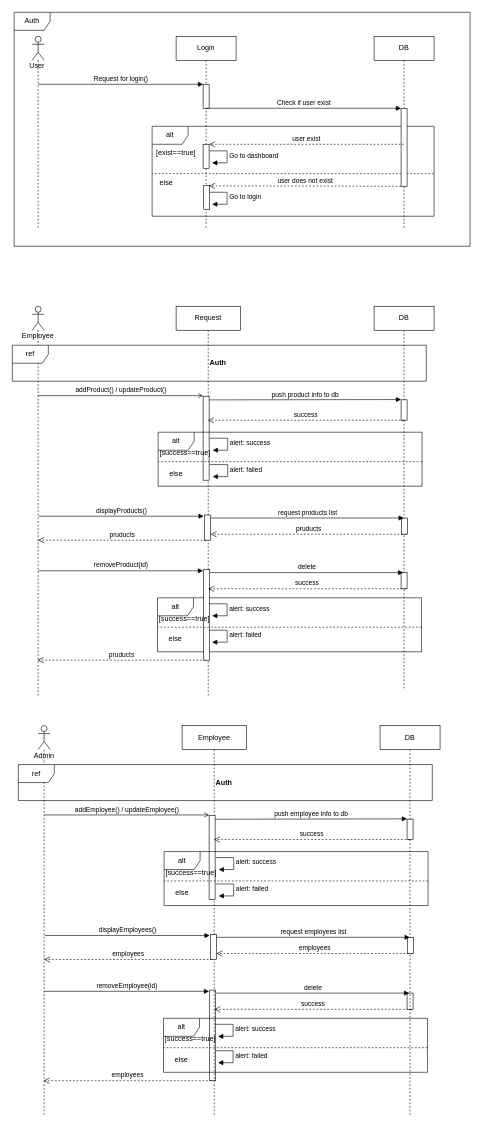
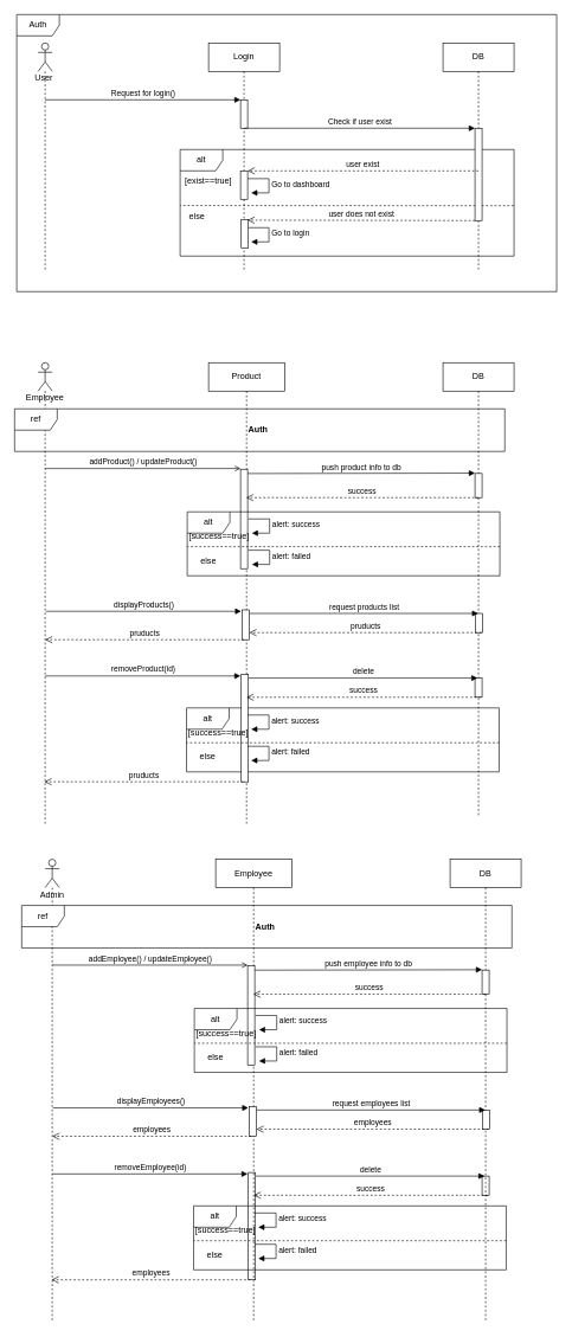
  <mxCell id="0" />
  <mxCell id="1" parent="0" />
  <mxCell id="2" value="alt" style="shape=umlFrame;whiteSpace=wrap;html=1;fillColor=#FFFFFF;" parent="1" vertex="1"><mxGeometry x="262" y="996" width="440" height="90" as="geometry" /></mxCell>
  <mxCell id="3" value="alt" style="shape=umlFrame;whiteSpace=wrap;html=1;" parent="1" vertex="1"><mxGeometry x="253" y="210" width="470" height="150" as="geometry" /></mxCell>
  <mxCell id="4" value="User&amp;nbsp;" style="shape=umlLifeline;participant=umlActor;perimeter=lifelinePerimeter;whiteSpace=wrap;html=1;container=1;collapsible=0;recursiveResize=0;verticalAlign=top;spacingTop=36;outlineConnect=0;" parent="1" vertex="1"><mxGeometry x="53" y="60" width="20" height="320" as="geometry" /></mxCell>
  <mxCell id="5" value="Request for login()" style="html=1;verticalAlign=bottom;endArrow=block;entryX=0;entryY=0;rounded=0;" parent="1" target="7" edge="1"><mxGeometry relative="1" as="geometry"><mxPoint x="63" y="140" as="sourcePoint" /></mxGeometry></mxCell>
  <mxCell id="6" value="Login" style="shape=umlLifeline;perimeter=lifelinePerimeter;whiteSpace=wrap;html=1;container=1;collapsible=0;recursiveResize=0;outlineConnect=0;" parent="1" vertex="1"><mxGeometry x="293" y="60" width="100" height="320" as="geometry" /></mxCell>
  <mxCell id="7" value="" style="html=1;points=[];perimeter=orthogonalPerimeter;" parent="6" vertex="1"><mxGeometry x="45" y="80" width="10" height="40" as="geometry" /></mxCell>
  <mxCell id="8" value="Go to dashboard" style="edgeStyle=orthogonalEdgeStyle;html=1;align=left;spacingLeft=2;endArrow=block;rounded=0;entryX=1;entryY=0;" parent="6" edge="1"><mxGeometry relative="1" as="geometry"><mxPoint x="55" y="191" as="sourcePoint" /><Array as="points"><mxPoint x="85" y="191" /><mxPoint x="85" y="211" /></Array><mxPoint x="60" y="211" as="targetPoint" /></mxGeometry></mxCell>
  <mxCell id="9" value="" style="html=1;verticalAlign=bottom;endArrow=none;dashed=1;endSize=8;rounded=0;endFill=0;entryX=0.303;entryY=0.644;entryDx=0;entryDy=0;entryPerimeter=0;" parent="6" edge="1"><mxGeometry relative="1" as="geometry"><mxPoint x="429.5" y="229" as="sourcePoint" /><mxPoint x="-39.72" y="228.8" as="targetPoint" /><Array as="points"><mxPoint x="290" y="229" /></Array></mxGeometry></mxCell>
  <mxCell id="10" value="Go to login" style="edgeStyle=orthogonalEdgeStyle;html=1;align=left;spacingLeft=2;endArrow=block;rounded=0;entryX=1;entryY=0;" parent="6" edge="1"><mxGeometry relative="1" as="geometry"><mxPoint x="55" y="260" as="sourcePoint" /><Array as="points"><mxPoint x="85" y="260" /></Array><mxPoint x="60" y="280" as="targetPoint" /></mxGeometry></mxCell>
  <mxCell id="11" value="DB" style="shape=umlLifeline;perimeter=lifelinePerimeter;whiteSpace=wrap;html=1;container=1;collapsible=0;recursiveResize=0;outlineConnect=0;" parent="1" vertex="1"><mxGeometry x="623" y="60" width="100" height="320" as="geometry" /></mxCell>
  <mxCell id="12" value="" style="html=1;points=[];perimeter=orthogonalPerimeter;" parent="11" vertex="1"><mxGeometry x="45" y="120" width="10" height="130" as="geometry" /></mxCell>
  <mxCell id="13" value="Check if user exist" style="html=1;verticalAlign=bottom;endArrow=block;entryX=0;entryY=0;rounded=0;" parent="1" target="12" edge="1"><mxGeometry relative="1" as="geometry"><mxPoint x="343" y="180" as="sourcePoint" /></mxGeometry></mxCell>
  <mxCell id="14" value="user exist" style="html=1;verticalAlign=bottom;endArrow=open;dashed=1;endSize=8;rounded=0;" parent="1" target="15" edge="1"><mxGeometry relative="1" as="geometry"><mxPoint x="673" y="240" as="sourcePoint" /><mxPoint x="363" y="240" as="targetPoint" /></mxGeometry></mxCell>
  <mxCell id="15" value="" style="html=1;points=[];perimeter=orthogonalPerimeter;" parent="1" vertex="1"><mxGeometry x="338" y="240" width="10" height="40" as="geometry" /></mxCell>
  <mxCell id="16" value="[exist==true]" style="text;html=1;strokeColor=none;fillColor=none;align=center;verticalAlign=middle;whiteSpace=wrap;rounded=0;" parent="1" vertex="1"><mxGeometry x="263" y="240" width="60" height="30" as="geometry" /></mxCell>
  <mxCell id="17" value="user does not exist" style="html=1;verticalAlign=bottom;endArrow=open;dashed=1;endSize=8;rounded=0;entryX=0.883;entryY=0.01;entryDx=0;entryDy=0;entryPerimeter=0;" parent="1" target="18" edge="1"><mxGeometry relative="1" as="geometry"><mxPoint x="668" y="310" as="sourcePoint" /><mxPoint x="343" y="310" as="targetPoint" /></mxGeometry></mxCell>
  <mxCell id="18" value="" style="html=1;points=[];perimeter=orthogonalPerimeter;" parent="1" vertex="1"><mxGeometry x="339" y="309" width="10" height="40" as="geometry" /></mxCell>
  <mxCell id="19" value="else" style="text;html=1;strokeColor=none;fillColor=none;align=center;verticalAlign=middle;whiteSpace=wrap;rounded=0;" parent="1" vertex="1"><mxGeometry x="261" y="290" width="32" height="30" as="geometry" /></mxCell>
  <mxCell id="20" value="Auth" style="shape=umlFrame;whiteSpace=wrap;html=1;" parent="1" vertex="1"><mxGeometry x="23" y="20" width="760" height="390" as="geometry" /></mxCell>
  <mxCell id="21" value="Employee" style="shape=umlLifeline;participant=umlActor;perimeter=lifelinePerimeter;whiteSpace=wrap;html=1;container=1;collapsible=0;recursiveResize=0;verticalAlign=top;spacingTop=36;outlineConnect=0;" parent="1" vertex="1"><mxGeometry x="53" y="510" width="20" height="650" as="geometry" /></mxCell>
  <mxCell id="22" value="addProduct() / updateProduct()" style="html=1;verticalAlign=bottom;endArrow=open;entryX=0;entryY=0;rounded=0;endFill=0;" parent="1" edge="1"><mxGeometry relative="1" as="geometry"><mxPoint x="63" y="659" as="sourcePoint" /><mxPoint x="338" y="659" as="targetPoint" /></mxGeometry></mxCell>
- <mxCell id="23" value="Request" style="shape=umlLifeline;perimeter=lifelinePerimeter;whiteSpace=wrap;html=1;container=1;collapsible=0;recursiveResize=0;outlineConnect=0;" parent="1" vertex="1"><mxGeometry x="293" y="510" width="107" height="650" as="geometry" /></mxCell>
+ <mxCell id="23" value="Product" style="shape=umlLifeline;perimeter=lifelinePerimeter;whiteSpace=wrap;html=1;container=1;collapsible=0;recursiveResize=0;outlineConnect=0;" parent="1" vertex="1"><mxGeometry x="293" y="510" width="107" height="650" as="geometry" /></mxCell>
  <mxCell id="24" value="" style="html=1;points=[];perimeter=orthogonalPerimeter;" parent="23" vertex="1"><mxGeometry x="45" y="150" width="10" height="140" as="geometry" /></mxCell>
  <mxCell id="25" value="" style="html=1;points=[];perimeter=orthogonalPerimeter;" parent="23" vertex="1"><mxGeometry x="47" y="348" width="10" height="42" as="geometry" /></mxCell>
  <mxCell id="26" value="" style="html=1;points=[];perimeter=orthogonalPerimeter;" parent="23" vertex="1"><mxGeometry x="46" y="439" width="10" height="151" as="geometry" /></mxCell>
  <mxCell id="27" value="" style="html=1;points=[];perimeter=orthogonalPerimeter;" vertex="1" parent="23"><mxGeometry x="56" y="1140" width="10" height="151" as="geometry" /></mxCell>
  <mxCell id="28" value="DB" style="shape=umlLifeline;perimeter=lifelinePerimeter;whiteSpace=wrap;html=1;container=1;collapsible=0;recursiveResize=0;outlineConnect=0;" parent="1" vertex="1"><mxGeometry x="623" y="510" width="100" height="640" as="geometry" /></mxCell>
  <mxCell id="29" value="" style="html=1;points=[];perimeter=orthogonalPerimeter;fillColor=#FFFFFF;" parent="28" vertex="1"><mxGeometry x="45" y="156" width="10" height="34" as="geometry" /></mxCell>
  <mxCell id="30" value="push product info to db" style="html=1;verticalAlign=bottom;endArrow=block;rounded=0;exitX=0.99;exitY=0.253;exitDx=0;exitDy=0;exitPerimeter=0;" parent="28" edge="1"><mxGeometry relative="1" as="geometry"><mxPoint x="-275.1" y="156.12" as="sourcePoint" /><mxPoint x="45" y="155.49" as="targetPoint" /></mxGeometry></mxCell>
  <mxCell id="31" value="" style="html=1;points=[];perimeter=orthogonalPerimeter;fillColor=#FFFFFF;" parent="28" vertex="1"><mxGeometry x="46" y="353" width="10" height="27" as="geometry" /></mxCell>
  <mxCell id="32" value="" style="html=1;points=[];perimeter=orthogonalPerimeter;fillColor=#FFFFFF;" parent="28" vertex="1"><mxGeometry x="45" y="444" width="10" height="27" as="geometry" /></mxCell>
  <mxCell id="33" value="" style="html=1;points=[];perimeter=orthogonalPerimeter;fillColor=#FFFFFF;" vertex="1" parent="28"><mxGeometry x="55" y="1145" width="10" height="27" as="geometry" /></mxCell>
  <mxCell id="34" value="success" style="html=1;verticalAlign=bottom;endArrow=open;dashed=1;endSize=8;exitX=0;exitY=0.95;rounded=0;" parent="1" target="23" edge="1"><mxGeometry relative="1" as="geometry"><mxPoint x="363" y="700" as="targetPoint" /><mxPoint x="673" y="700" as="sourcePoint" /></mxGeometry></mxCell>
  <mxCell id="35" value="alt" style="shape=umlFrame;whiteSpace=wrap;html=1;fillColor=#FFFFFF;" parent="1" vertex="1"><mxGeometry x="263" y="720" width="440" height="90" as="geometry" /></mxCell>
  <mxCell id="36" value="" style="html=1;verticalAlign=bottom;endArrow=none;dashed=1;endSize=8;rounded=0;endFill=0;" parent="1" edge="1"><mxGeometry relative="1" as="geometry"><mxPoint x="263" y="769" as="targetPoint" /><mxPoint x="703" y="769" as="sourcePoint" /></mxGeometry></mxCell>
  <mxCell id="37" value="[success==true]" style="text;html=1;strokeColor=none;fillColor=none;align=center;verticalAlign=middle;whiteSpace=wrap;rounded=0;" parent="1" vertex="1"><mxGeometry x="278" y="740" width="60" height="30" as="geometry" /></mxCell>
  <mxCell id="38" value="displayProducts()" style="html=1;verticalAlign=bottom;endArrow=block;entryX=0;entryY=0;rounded=0;" parent="1" edge="1"><mxGeometry relative="1" as="geometry"><mxPoint x="64" y="860" as="sourcePoint" /><mxPoint x="339" y="860" as="targetPoint" /></mxGeometry></mxCell>
  <mxCell id="39" value="request products list" style="html=1;verticalAlign=bottom;endArrow=block;rounded=0;" parent="1" target="28" edge="1"><mxGeometry relative="1" as="geometry"><mxPoint x="350.5" y="863" as="sourcePoint" /><mxPoint x="625.5" y="863" as="targetPoint" /></mxGeometry></mxCell>
  <mxCell id="40" value="pruducts" style="html=1;verticalAlign=bottom;endArrow=open;dashed=1;endSize=8;exitX=0;exitY=0.95;rounded=0;" parent="1" edge="1"><mxGeometry relative="1" as="geometry"><mxPoint x="350.429" y="890" as="targetPoint" /><mxPoint x="677" y="890" as="sourcePoint" /></mxGeometry></mxCell>
  <mxCell id="41" value="pruducts" style="html=1;verticalAlign=bottom;endArrow=open;dashed=1;endSize=8;rounded=0;" parent="1" edge="1"><mxGeometry relative="1" as="geometry"><mxPoint x="62.999" y="900" as="targetPoint" /><mxPoint x="343" y="900" as="sourcePoint" /></mxGeometry></mxCell>
  <mxCell id="42" value="removeProduct(id)" style="html=1;verticalAlign=bottom;endArrow=block;entryX=0;entryY=0;rounded=0;" parent="1" edge="1"><mxGeometry relative="1" as="geometry"><mxPoint x="63" y="951" as="sourcePoint" /><mxPoint x="338" y="951" as="targetPoint" /></mxGeometry></mxCell>
  <mxCell id="43" value="delete" style="html=1;verticalAlign=bottom;endArrow=block;rounded=0;" parent="1" edge="1"><mxGeometry relative="1" as="geometry"><mxPoint x="349.5" y="954" as="sourcePoint" /><mxPoint x="671.5" y="954" as="targetPoint" /></mxGeometry></mxCell>
  <mxCell id="44" value="success" style="html=1;verticalAlign=bottom;endArrow=open;dashed=1;endSize=8;exitX=0;exitY=0.95;rounded=0;" parent="1" edge="1"><mxGeometry relative="1" as="geometry"><mxPoint x="346.429" y="981" as="targetPoint" /><mxPoint x="676" y="981" as="sourcePoint" /></mxGeometry></mxCell>
  <mxCell id="45" value="pruducts" style="html=1;verticalAlign=bottom;endArrow=open;dashed=1;endSize=8;rounded=0;" parent="1" edge="1"><mxGeometry relative="1" as="geometry"><mxPoint x="61.999" y="1100" as="targetPoint" /><mxPoint x="342" y="1100" as="sourcePoint" /></mxGeometry></mxCell>
  <mxCell id="46" value="else" style="text;html=1;strokeColor=none;fillColor=none;align=center;verticalAlign=middle;whiteSpace=wrap;rounded=0;" parent="1" vertex="1"><mxGeometry x="273" y="774" width="40" height="30" as="geometry" /></mxCell>
  <mxCell id="47" value="alert: success" style="edgeStyle=orthogonalEdgeStyle;html=1;align=left;spacingLeft=2;endArrow=block;rounded=0;entryX=1;entryY=0;" parent="1" edge="1"><mxGeometry relative="1" as="geometry"><mxPoint x="349" y="730" as="sourcePoint" /><Array as="points"><mxPoint x="379" y="730" /></Array><mxPoint x="354" y="750" as="targetPoint" /></mxGeometry></mxCell>
  <mxCell id="48" value="alert: failed" style="edgeStyle=orthogonalEdgeStyle;html=1;align=left;spacingLeft=2;endArrow=block;rounded=0;entryX=1;entryY=0;" parent="1" edge="1"><mxGeometry relative="1" as="geometry"><mxPoint x="349" y="774" as="sourcePoint" /><Array as="points"><mxPoint x="379" y="774" /></Array><mxPoint x="354" y="794" as="targetPoint" /></mxGeometry></mxCell>
  <mxCell id="49" value="" style="html=1;verticalAlign=bottom;endArrow=none;dashed=1;endSize=8;rounded=0;endFill=0;" parent="1" edge="1"><mxGeometry relative="1" as="geometry"><mxPoint x="262" y="1045" as="targetPoint" /><mxPoint x="702" y="1045" as="sourcePoint" /></mxGeometry></mxCell>
  <mxCell id="50" value="[success==true]" style="text;html=1;strokeColor=none;fillColor=none;align=center;verticalAlign=middle;whiteSpace=wrap;rounded=0;" parent="1" vertex="1"><mxGeometry x="277" y="1016" width="60" height="30" as="geometry" /></mxCell>
  <mxCell id="51" value="else" style="text;html=1;strokeColor=none;fillColor=none;align=center;verticalAlign=middle;whiteSpace=wrap;rounded=0;" parent="1" vertex="1"><mxGeometry x="272" y="1050" width="40" height="30" as="geometry" /></mxCell>
  <mxCell id="52" value="alert: success" style="edgeStyle=orthogonalEdgeStyle;html=1;align=left;spacingLeft=2;endArrow=block;rounded=0;entryX=1;entryY=0;" parent="1" edge="1"><mxGeometry relative="1" as="geometry"><mxPoint x="348" y="1006" as="sourcePoint" /><Array as="points"><mxPoint x="378" y="1006" /></Array><mxPoint x="353" y="1026" as="targetPoint" /></mxGeometry></mxCell>
  <mxCell id="53" value="alert: failed" style="edgeStyle=orthogonalEdgeStyle;html=1;align=left;spacingLeft=2;endArrow=block;rounded=0;entryX=1;entryY=0;" parent="1" edge="1"><mxGeometry relative="1" as="geometry"><mxPoint x="348" y="1050" as="sourcePoint" /><Array as="points"><mxPoint x="378" y="1050" /></Array><mxPoint x="353" y="1070" as="targetPoint" /></mxGeometry></mxCell>
  <mxCell id="54" value="ref" style="shape=umlFrame;whiteSpace=wrap;html=1;fillColor=#FFFFFF;" parent="1" vertex="1"><mxGeometry x="20" y="575" width="690" height="60" as="geometry" /></mxCell>
  <mxCell id="55" value="&lt;b&gt;Auth&lt;/b&gt;" style="text;html=1;strokeColor=none;fillColor=none;align=center;verticalAlign=middle;whiteSpace=wrap;rounded=0;" parent="1" vertex="1"><mxGeometry x="333" y="590" width="60" height="30" as="geometry" /></mxCell>
  <mxCell id="56" value="Admin" style="shape=umlLifeline;participant=umlActor;perimeter=lifelinePerimeter;whiteSpace=wrap;html=1;container=1;collapsible=0;recursiveResize=0;verticalAlign=top;spacingTop=36;outlineConnect=0;" parent="1" vertex="1"><mxGeometry x="63" y="1209" width="20" height="651" as="geometry" /></mxCell>
  <mxCell id="57" value="addEmployee() / updateEmployee()" style="html=1;verticalAlign=bottom;endArrow=open;entryX=0;entryY=0;rounded=0;endFill=0;" parent="1" edge="1"><mxGeometry relative="1" as="geometry"><mxPoint x="73" y="1358" as="sourcePoint" /><mxPoint x="348" y="1358" as="targetPoint" /></mxGeometry></mxCell>
  <mxCell id="58" value="Employee" style="shape=umlLifeline;perimeter=lifelinePerimeter;whiteSpace=wrap;html=1;container=1;collapsible=0;recursiveResize=0;outlineConnect=0;" parent="1" vertex="1"><mxGeometry x="303" y="1209" width="107" height="651" as="geometry" /></mxCell>
  <mxCell id="59" value="" style="html=1;points=[];perimeter=orthogonalPerimeter;" parent="58" vertex="1"><mxGeometry x="45" y="150" width="10" height="140" as="geometry" /></mxCell>
  <mxCell id="60" value="" style="html=1;points=[];perimeter=orthogonalPerimeter;" parent="58" vertex="1"><mxGeometry x="47" y="348" width="10" height="42" as="geometry" /></mxCell>
  <mxCell id="61" value="DB" style="shape=umlLifeline;perimeter=lifelinePerimeter;whiteSpace=wrap;html=1;container=1;collapsible=0;recursiveResize=0;outlineConnect=0;" parent="1" vertex="1"><mxGeometry x="633" y="1209" width="100" height="651" as="geometry" /></mxCell>
  <mxCell id="62" value="" style="html=1;points=[];perimeter=orthogonalPerimeter;fillColor=#FFFFFF;" parent="61" vertex="1"><mxGeometry x="45" y="156" width="10" height="34" as="geometry" /></mxCell>
  <mxCell id="63" value="push employee info to db" style="html=1;verticalAlign=bottom;endArrow=block;rounded=0;exitX=0.99;exitY=0.253;exitDx=0;exitDy=0;exitPerimeter=0;" parent="61" edge="1"><mxGeometry relative="1" as="geometry"><mxPoint x="-275.1" y="156.12" as="sourcePoint" /><mxPoint x="45" y="155.49" as="targetPoint" /></mxGeometry></mxCell>
  <mxCell id="64" value="" style="html=1;points=[];perimeter=orthogonalPerimeter;fillColor=#FFFFFF;" parent="61" vertex="1"><mxGeometry x="46" y="353" width="10" height="27" as="geometry" /></mxCell>
  <mxCell id="65" value="success" style="html=1;verticalAlign=bottom;endArrow=open;dashed=1;endSize=8;exitX=0;exitY=0.95;rounded=0;" parent="1" target="58" edge="1"><mxGeometry relative="1" as="geometry"><mxPoint x="373" y="1399" as="targetPoint" /><mxPoint x="683" y="1399" as="sourcePoint" /></mxGeometry></mxCell>
  <mxCell id="66" value="alt" style="shape=umlFrame;whiteSpace=wrap;html=1;fillColor=#FFFFFF;" parent="1" vertex="1"><mxGeometry x="273" y="1419" width="440" height="90" as="geometry" /></mxCell>
  <mxCell id="67" value="" style="html=1;verticalAlign=bottom;endArrow=none;dashed=1;endSize=8;rounded=0;endFill=0;" parent="1" edge="1"><mxGeometry relative="1" as="geometry"><mxPoint x="273" y="1468" as="targetPoint" /><mxPoint x="713" y="1468" as="sourcePoint" /></mxGeometry></mxCell>
  <mxCell id="68" value="[success==true]" style="text;html=1;strokeColor=none;fillColor=none;align=center;verticalAlign=middle;whiteSpace=wrap;rounded=0;" parent="1" vertex="1"><mxGeometry x="288" y="1439" width="60" height="30" as="geometry" /></mxCell>
  <mxCell id="69" value="displayEmployees()" style="html=1;verticalAlign=bottom;endArrow=block;entryX=0;entryY=0;rounded=0;" parent="1" edge="1"><mxGeometry relative="1" as="geometry"><mxPoint x="74" y="1559" as="sourcePoint" /><mxPoint x="349" y="1559" as="targetPoint" /></mxGeometry></mxCell>
  <mxCell id="70" value="request employees list" style="html=1;verticalAlign=bottom;endArrow=block;rounded=0;" parent="1" target="61" edge="1"><mxGeometry relative="1" as="geometry"><mxPoint x="360.5" y="1562" as="sourcePoint" /><mxPoint x="635.5" y="1562" as="targetPoint" /></mxGeometry></mxCell>
  <mxCell id="71" value="employees" style="html=1;verticalAlign=bottom;endArrow=open;dashed=1;endSize=8;exitX=0;exitY=0.95;rounded=0;" parent="1" edge="1"><mxGeometry relative="1" as="geometry"><mxPoint x="360.429" y="1589" as="targetPoint" /><mxPoint x="687" y="1589" as="sourcePoint" /></mxGeometry></mxCell>
  <mxCell id="72" value="employees" style="html=1;verticalAlign=bottom;endArrow=open;dashed=1;endSize=8;rounded=0;" parent="1" edge="1"><mxGeometry relative="1" as="geometry"><mxPoint x="72.999" y="1599" as="targetPoint" /><mxPoint x="353" y="1599" as="sourcePoint" /></mxGeometry></mxCell>
  <mxCell id="73" value="else" style="text;html=1;strokeColor=none;fillColor=none;align=center;verticalAlign=middle;whiteSpace=wrap;rounded=0;" parent="1" vertex="1"><mxGeometry x="283" y="1473" width="40" height="30" as="geometry" /></mxCell>
  <mxCell id="74" value="alert: success" style="edgeStyle=orthogonalEdgeStyle;html=1;align=left;spacingLeft=2;endArrow=block;rounded=0;entryX=1;entryY=0;" parent="1" edge="1"><mxGeometry relative="1" as="geometry"><mxPoint x="359" y="1429" as="sourcePoint" /><Array as="points"><mxPoint x="389" y="1429" /></Array><mxPoint x="364" y="1449" as="targetPoint" /></mxGeometry></mxCell>
  <mxCell id="75" value="alert: failed" style="edgeStyle=orthogonalEdgeStyle;html=1;align=left;spacingLeft=2;endArrow=block;rounded=0;entryX=1;entryY=0;" parent="1" edge="1"><mxGeometry relative="1" as="geometry"><mxPoint x="359" y="1473" as="sourcePoint" /><Array as="points"><mxPoint x="389" y="1473" /></Array><mxPoint x="364" y="1493" as="targetPoint" /></mxGeometry></mxCell>
  <mxCell id="76" value="ref" style="shape=umlFrame;whiteSpace=wrap;html=1;fillColor=#FFFFFF;" parent="1" vertex="1"><mxGeometry x="30" y="1274" width="690" height="60" as="geometry" /></mxCell>
  <mxCell id="77" value="&lt;b&gt;Auth&lt;/b&gt;" style="text;html=1;strokeColor=none;fillColor=none;align=center;verticalAlign=middle;whiteSpace=wrap;rounded=0;" parent="1" vertex="1"><mxGeometry x="343" y="1289" width="60" height="30" as="geometry" /></mxCell>
  <mxCell id="78" value="alt" style="shape=umlFrame;whiteSpace=wrap;html=1;fillColor=#FFFFFF;" vertex="1" parent="1"><mxGeometry x="272" y="1697" width="440" height="90" as="geometry" /></mxCell>
  <mxCell id="79" value="removeEmployee(id)" style="html=1;verticalAlign=bottom;endArrow=block;entryX=0;entryY=0;rounded=0;" edge="1" parent="1"><mxGeometry relative="1" as="geometry"><mxPoint x="73" y="1652" as="sourcePoint" /><mxPoint x="348" y="1652" as="targetPoint" /></mxGeometry></mxCell>
  <mxCell id="80" value="delete" style="html=1;verticalAlign=bottom;endArrow=block;rounded=0;" edge="1" parent="1"><mxGeometry relative="1" as="geometry"><mxPoint x="359.5" y="1655" as="sourcePoint" /><mxPoint x="681.5" y="1655" as="targetPoint" /></mxGeometry></mxCell>
  <mxCell id="81" value="success" style="html=1;verticalAlign=bottom;endArrow=open;dashed=1;endSize=8;exitX=0;exitY=0.95;rounded=0;" edge="1" parent="1"><mxGeometry relative="1" as="geometry"><mxPoint x="356.429" y="1682" as="targetPoint" /><mxPoint x="686" y="1682" as="sourcePoint" /></mxGeometry></mxCell>
  <mxCell id="82" value="employees" style="html=1;verticalAlign=bottom;endArrow=open;dashed=1;endSize=8;rounded=0;" edge="1" parent="1"><mxGeometry relative="1" as="geometry"><mxPoint x="71.999" y="1801" as="targetPoint" /><mxPoint x="352" y="1801" as="sourcePoint" /></mxGeometry></mxCell>
  <mxCell id="83" value="" style="html=1;verticalAlign=bottom;endArrow=none;dashed=1;endSize=8;rounded=0;endFill=0;" edge="1" parent="1"><mxGeometry relative="1" as="geometry"><mxPoint x="272" y="1746" as="targetPoint" /><mxPoint x="712" y="1746" as="sourcePoint" /></mxGeometry></mxCell>
  <mxCell id="84" value="[success==true]" style="text;html=1;strokeColor=none;fillColor=none;align=center;verticalAlign=middle;whiteSpace=wrap;rounded=0;" vertex="1" parent="1"><mxGeometry x="287" y="1717" width="60" height="30" as="geometry" /></mxCell>
  <mxCell id="85" value="else" style="text;html=1;strokeColor=none;fillColor=none;align=center;verticalAlign=middle;whiteSpace=wrap;rounded=0;" vertex="1" parent="1"><mxGeometry x="282" y="1751" width="40" height="30" as="geometry" /></mxCell>
  <mxCell id="86" value="alert: success" style="edgeStyle=orthogonalEdgeStyle;html=1;align=left;spacingLeft=2;endArrow=block;rounded=0;entryX=1;entryY=0;" edge="1" parent="1"><mxGeometry relative="1" as="geometry"><mxPoint x="358" y="1707" as="sourcePoint" /><Array as="points"><mxPoint x="388" y="1707" /></Array><mxPoint x="363" y="1727" as="targetPoint" /></mxGeometry></mxCell>
  <mxCell id="87" value="alert: failed" style="edgeStyle=orthogonalEdgeStyle;html=1;align=left;spacingLeft=2;endArrow=block;rounded=0;entryX=1;entryY=0;" edge="1" parent="1"><mxGeometry relative="1" as="geometry"><mxPoint x="358" y="1751" as="sourcePoint" /><Array as="points"><mxPoint x="388" y="1751" /></Array><mxPoint x="363" y="1771" as="targetPoint" /></mxGeometry></mxCell>
